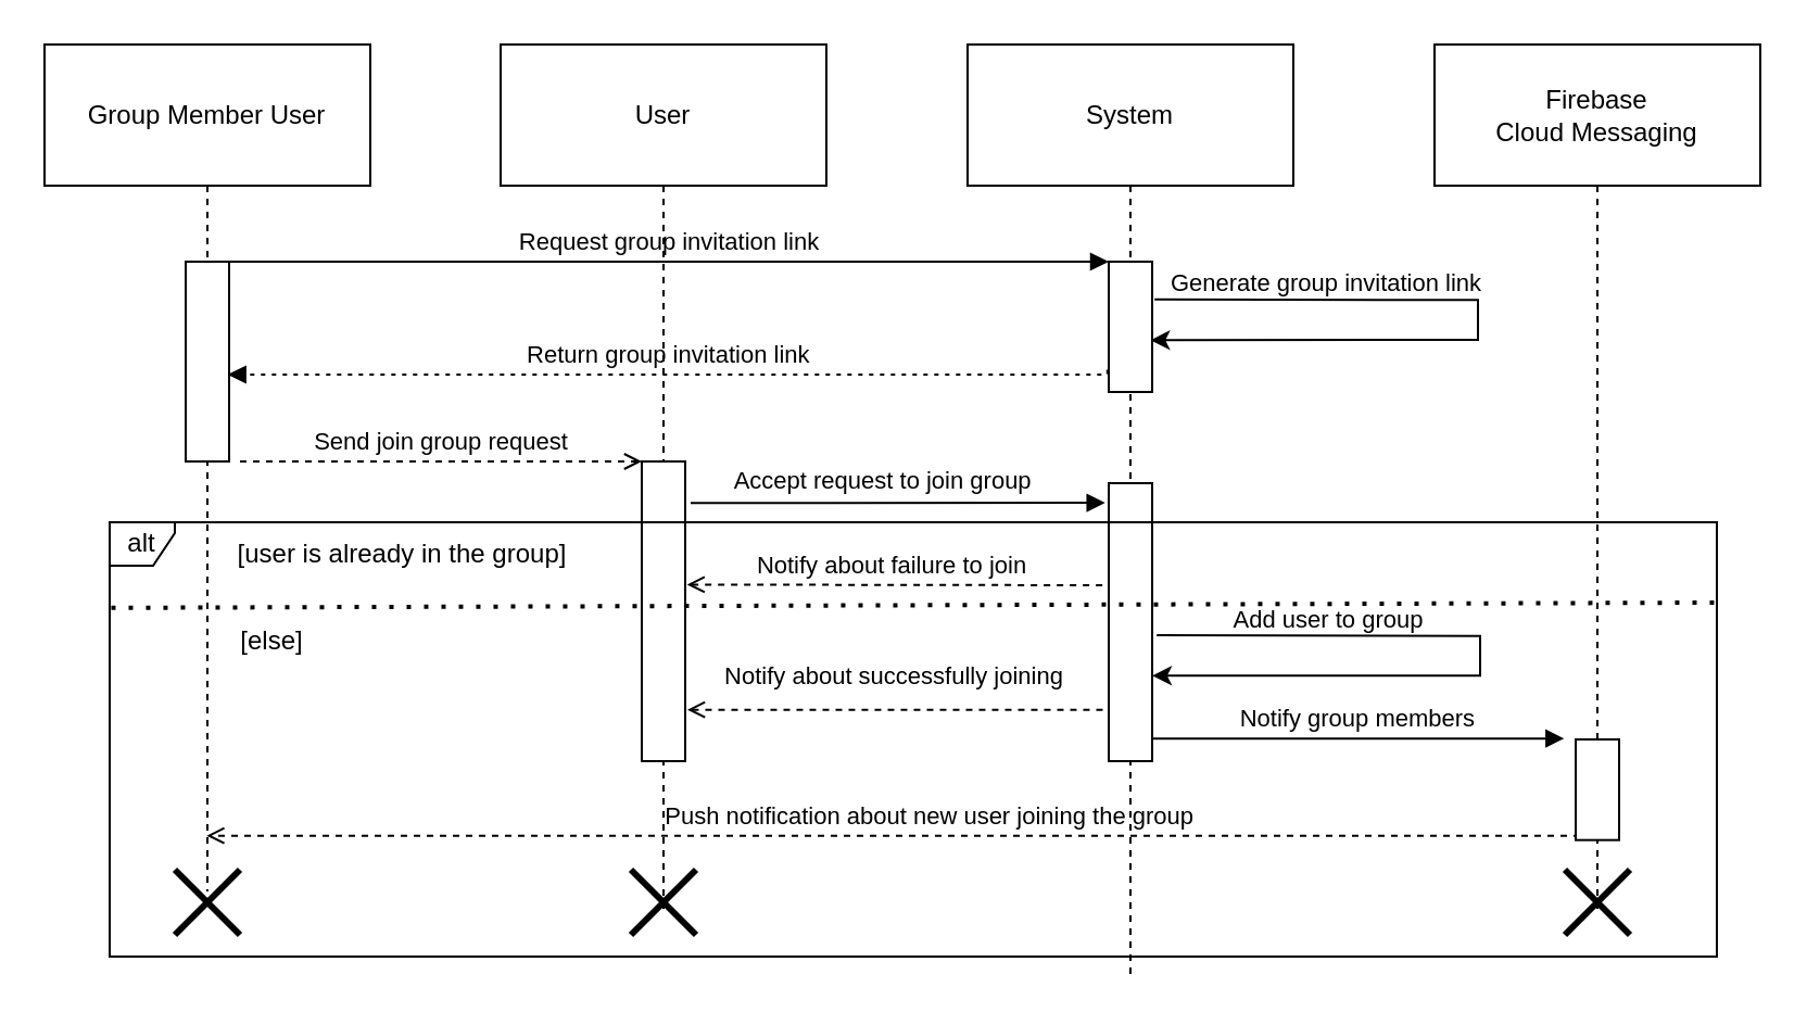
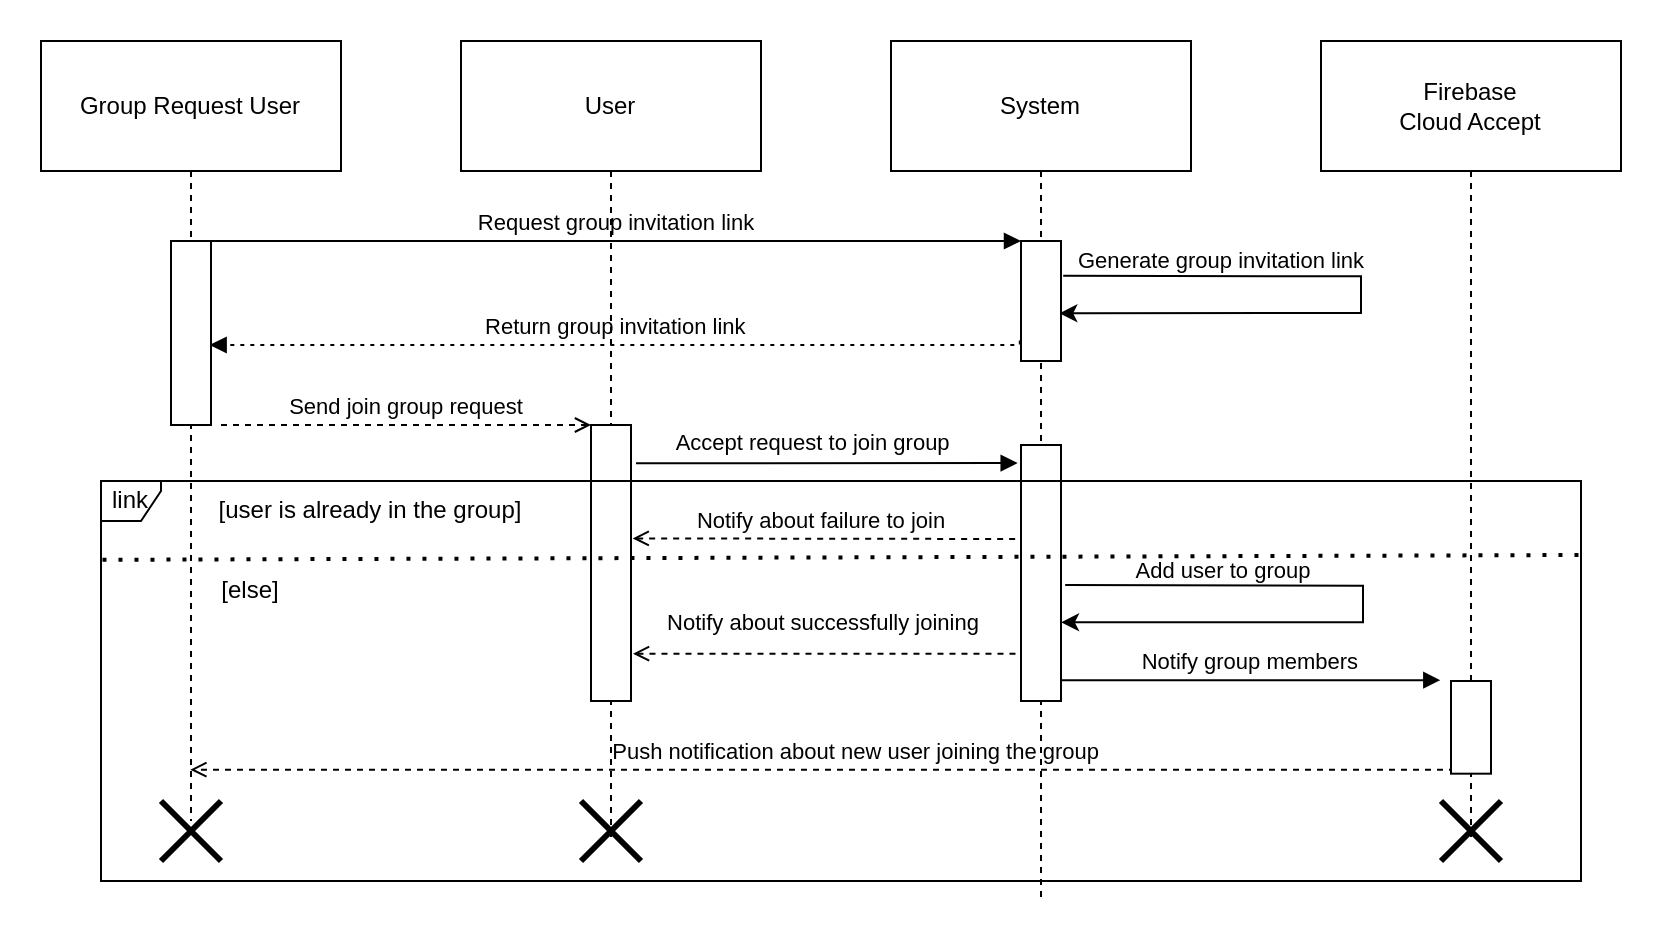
  <mxCell id="0" />
  <mxCell id="1" parent="0" />
  <mxCell id="2" value="User" style="shape=umlLifeline;perimeter=lifelinePerimeter;whiteSpace=wrap;container=1;dropTarget=0;collapsible=0;recursiveResize=0;outlineConnect=0;portConstraint=eastwest;newEdgeStyle={&quot;edgeStyle&quot;:&quot;elbowEdgeStyle&quot;,&quot;elbow&quot;:&quot;vertical&quot;,&quot;curved&quot;:0,&quot;rounded&quot;:0};size=65;movable=1;resizable=1;rotatable=1;deletable=1;editable=1;locked=0;connectable=1;" parent="1" vertex="1"><mxGeometry width="150" height="400" as="geometry" x="230" y="20" /></mxCell>
  <mxCell id="3" value="" style="rounded=0;whiteSpace=wrap;html=1;fillColor=default;" parent="1" vertex="1"><mxGeometry x="295" y="212" width="20" height="138" as="geometry" /></mxCell>
  <mxCell id="4" value="System" style="shape=umlLifeline;perimeter=lifelinePerimeter;whiteSpace=wrap;container=1;dropTarget=0;collapsible=0;recursiveResize=0;outlineConnect=0;portConstraint=eastwest;newEdgeStyle={&quot;edgeStyle&quot;:&quot;elbowEdgeStyle&quot;,&quot;elbow&quot;:&quot;vertical&quot;,&quot;curved&quot;:0,&quot;rounded&quot;:0};size=65;movable=1;resizable=1;rotatable=1;deletable=1;editable=1;locked=0;connectable=1;" parent="1" vertex="1"><mxGeometry x="445" width="150" height="430" as="geometry" y="20" /></mxCell>
- <mxCell id="5" value="Firebase&#10;Cloud Messaging" style="shape=umlLifeline;perimeter=lifelinePerimeter;whiteSpace=wrap;container=1;dropTarget=0;collapsible=0;recursiveResize=0;outlineConnect=0;portConstraint=eastwest;newEdgeStyle={&quot;edgeStyle&quot;:&quot;elbowEdgeStyle&quot;,&quot;elbow&quot;:&quot;vertical&quot;,&quot;curved&quot;:0,&quot;rounded&quot;:0};size=65;" parent="1" vertex="1"><mxGeometry x="660" width="150" height="400" as="geometry" y="20" /></mxCell>
+ <mxCell id="5" value="Firebase&#10;Cloud Accept" style="shape=umlLifeline;perimeter=lifelinePerimeter;whiteSpace=wrap;container=1;dropTarget=0;collapsible=0;recursiveResize=0;outlineConnect=0;portConstraint=eastwest;newEdgeStyle={&quot;edgeStyle&quot;:&quot;elbowEdgeStyle&quot;,&quot;elbow&quot;:&quot;vertical&quot;,&quot;curved&quot;:0,&quot;rounded&quot;:0};size=65;" parent="1" vertex="1"><mxGeometry x="660" width="150" height="400" as="geometry" y="20" /></mxCell>
  <mxCell id="6" value="Accept request to join group" style="verticalAlign=bottom;edgeStyle=elbowEdgeStyle;elbow=vertical;curved=0;rounded=0;endArrow=block;exitX=1.125;exitY=0.139;exitDx=0;exitDy=0;exitPerimeter=0;entryX=-0.083;entryY=0.071;entryDx=0;entryDy=0;entryPerimeter=0;labelBackgroundColor=none;" parent="1" source="3" target="11" edge="1"><mxGeometry x="-0.066" y="1" relative="1" as="geometry"><Array as="points" /><mxPoint x="304.5" y="232" as="sourcePoint" /><mxPoint x="440" y="220" as="targetPoint" /><mxPoint as="offset" /></mxGeometry></mxCell>
  <mxCell id="7" value="Notify group members" style="verticalAlign=bottom;edgeStyle=elbowEdgeStyle;elbow=vertical;curved=0;rounded=0;endArrow=block;entryX=-0.086;entryY=0.079;entryDx=0;entryDy=0;entryPerimeter=0;exitX=1.181;exitY=0.915;exitDx=0;exitDy=0;exitPerimeter=0;labelBackgroundColor=none;" parent="1" edge="1"><mxGeometry relative="1" as="geometry"><Array as="points"><mxPoint x="666.38" y="339.58" /></Array><mxPoint x="530" y="339.63" as="sourcePoint" /><mxPoint x="719.66" y="340.32" as="targetPoint" /></mxGeometry></mxCell>
  <mxCell id="8" value="           Push notification about new user joining the group" style="verticalAlign=bottom;edgeStyle=elbowEdgeStyle;elbow=vertical;curved=0;rounded=0;dashed=1;endArrow=open;endFill=0;exitX=0;exitY=1;exitDx=0;exitDy=0;labelBackgroundColor=none;" parent="1" source="14" edge="1"><mxGeometry relative="1" as="geometry"><Array as="points"><mxPoint x="566" y="384.34" /></Array><mxPoint x="802.5" y="384.34" as="sourcePoint" /><mxPoint x="94.667" y="384.34" as="targetPoint" /></mxGeometry></mxCell>
- <mxCell id="9" value="Group Member User" style="shape=umlLifeline;perimeter=lifelinePerimeter;whiteSpace=wrap;container=1;dropTarget=0;collapsible=0;recursiveResize=0;outlineConnect=0;portConstraint=eastwest;newEdgeStyle={&quot;edgeStyle&quot;:&quot;elbowEdgeStyle&quot;,&quot;elbow&quot;:&quot;vertical&quot;,&quot;curved&quot;:0,&quot;rounded&quot;:0};size=65;" parent="1" vertex="1"><mxGeometry x="20" width="150" height="390" as="geometry" y="20" /></mxCell>
+ <mxCell id="9" value="Group Request User" style="shape=umlLifeline;perimeter=lifelinePerimeter;whiteSpace=wrap;container=1;dropTarget=0;collapsible=0;recursiveResize=0;outlineConnect=0;portConstraint=eastwest;newEdgeStyle={&quot;edgeStyle&quot;:&quot;elbowEdgeStyle&quot;,&quot;elbow&quot;:&quot;vertical&quot;,&quot;curved&quot;:0,&quot;rounded&quot;:0};size=65;" parent="1" vertex="1"><mxGeometry x="20" width="150" height="390" as="geometry" y="20" /></mxCell>
  <mxCell id="10" value="Send join group request" style="verticalAlign=bottom;edgeStyle=elbowEdgeStyle;elbow=vertical;curved=0;rounded=0;endArrow=open;endFill=0;dashed=1;entryX=0;entryY=0;entryDx=0;entryDy=0;labelBackgroundColor=none;" parent="1" target="3" edge="1"><mxGeometry relative="1" as="geometry"><Array as="points"><mxPoint x="206.5" y="212" /></Array><mxPoint x="110" y="212" as="sourcePoint" /><mxPoint x="290" y="212" as="targetPoint" /></mxGeometry></mxCell>
  <mxCell id="11" value="" style="rounded=0;whiteSpace=wrap;html=1;fillColor=default;" parent="1" vertex="1"><mxGeometry x="510" y="222" width="20" height="128" as="geometry" /></mxCell>
  <mxCell id="12" value="Return group invitation link" style="verticalAlign=bottom;edgeStyle=elbowEdgeStyle;elbow=vertical;curved=0;rounded=0;dashed=1;dashPattern=2 3;endArrow=block;exitX=-0.03;exitY=0.829;exitDx=0;exitDy=0;exitPerimeter=0;labelBackgroundColor=none;" parent="1" source="30" edge="1"><mxGeometry relative="1" as="geometry"><Array as="points"><mxPoint x="281.5" y="172" /></Array><mxPoint x="518" y="172" as="sourcePoint" /><mxPoint x="104.324" y="172" as="targetPoint" /></mxGeometry></mxCell>
  <mxCell id="13" value="Request group invitation link" style="verticalAlign=bottom;edgeStyle=elbowEdgeStyle;elbow=vertical;curved=0;rounded=0;endArrow=block;exitX=1;exitY=0;exitDx=0;exitDy=0;entryX=0;entryY=0;entryDx=0;entryDy=0;labelBackgroundColor=none;" parent="1" source="15" target="30" edge="1"><mxGeometry relative="1" as="geometry"><Array as="points" /><mxPoint x="100" y="130" as="sourcePoint" /><mxPoint x="450" y="120" as="targetPoint" /></mxGeometry></mxCell>
  <mxCell id="14" value="" style="rounded=0;whiteSpace=wrap;html=1;fillColor=default;" parent="1" vertex="1"><mxGeometry x="725" y="340" width="20" height="46.34" as="geometry" /></mxCell>
  <mxCell id="15" value="" style="rounded=0;whiteSpace=wrap;html=1;fillColor=default;" parent="1" vertex="1"><mxGeometry x="85" y="120" width="20" height="92" as="geometry" /></mxCell>
  <mxCell id="16" value="" style="endArrow=classic;html=1;rounded=0;entryX=0.958;entryY=0.603;entryDx=0;entryDy=0;exitX=1.055;exitY=0.336;exitDx=0;exitDy=0;exitPerimeter=0;entryPerimeter=0;" parent="1" target="30" edge="1"><mxGeometry width="50" height="50" relative="1" as="geometry"><mxPoint x="531.1" y="137.33" as="sourcePoint" /><mxPoint x="530" y="162.17" as="targetPoint" /><Array as="points"><mxPoint x="680" y="137.67" /><mxPoint x="680" y="156" /></Array></mxGeometry></mxCell>
  <mxCell id="17" value="Generate group invitation link" style="edgeLabel;html=1;align=center;verticalAlign=middle;resizable=0;points=[];labelBackgroundColor=none;" parent="16" vertex="1" connectable="0"><mxGeometry x="-0.5" y="-3" relative="1" as="geometry"><mxPoint x="-2" y="-11" as="offset" /></mxGeometry></mxCell>
  <mxCell id="18" value="" style="endArrow=classic;html=1;rounded=0;entryX=0.958;entryY=0.603;entryDx=0;entryDy=0;exitX=1.055;exitY=0.336;exitDx=0;exitDy=0;exitPerimeter=0;entryPerimeter=0;" parent="1" edge="1"><mxGeometry width="50" height="50" relative="1" as="geometry"><mxPoint x="532.1" y="292" as="sourcePoint" /><mxPoint x="530" y="310.67" as="targetPoint" /><Array as="points"><mxPoint x="681" y="292.34" /><mxPoint x="681" y="310.67" /></Array></mxGeometry></mxCell>
  <mxCell id="19" value="Add user to group" style="edgeLabel;html=1;align=center;verticalAlign=middle;resizable=0;points=[];labelBackgroundColor=none;" parent="18" vertex="1" connectable="0"><mxGeometry x="-0.5" y="-3" relative="1" as="geometry"><mxPoint x="-2" y="-11" as="offset" /></mxGeometry></mxCell>
  <mxCell id="20" value="[user is already in the group]" style="text;html=1;align=center;verticalAlign=middle;whiteSpace=wrap;rounded=0;" parent="1" vertex="1"><mxGeometry x="100" y="240" width="170" height="30" as="geometry" /></mxCell>
  <mxCell id="21" value="" style="endArrow=none;dashed=1;html=1;rounded=0;exitX=1.042;exitY=0.411;exitDx=0;exitDy=0;exitPerimeter=0;startArrow=open;startFill=0;" parent="1" source="3" edge="1"><mxGeometry width="50" height="50" relative="1" as="geometry"><mxPoint x="420" y="240" as="sourcePoint" /><mxPoint x="510" y="269" as="targetPoint" /></mxGeometry></mxCell>
  <mxCell id="22" value="Notify about failure to join" style="edgeLabel;html=1;align=center;verticalAlign=middle;resizable=0;points=[];labelBackgroundColor=none;" parent="21" vertex="1" connectable="0"><mxGeometry x="0.039" y="-1" relative="1" as="geometry"><mxPoint x="-7" y="-10" as="offset" /></mxGeometry></mxCell>
  <mxCell id="23" value="" style="endArrow=none;dashed=1;html=1;rounded=0;entryX=0;entryY=0.395;entryDx=0;entryDy=0;entryPerimeter=0;exitX=1.042;exitY=0.411;exitDx=0;exitDy=0;exitPerimeter=0;startArrow=open;startFill=0;" parent="1" edge="1"><mxGeometry width="50" height="50" relative="1" as="geometry"><mxPoint x="316" y="326.34" as="sourcePoint" /><mxPoint x="510" y="326.34" as="targetPoint" /></mxGeometry></mxCell>
  <mxCell id="24" value="Notify about successfully joining" style="edgeLabel;html=1;align=center;verticalAlign=middle;resizable=0;points=[];labelBackgroundColor=none;" parent="23" vertex="1" connectable="0"><mxGeometry x="-0.031" y="5" relative="1" as="geometry"><mxPoint y="-11" as="offset" /></mxGeometry></mxCell>
  <mxCell id="25" value="" style="endArrow=none;dashed=1;html=1;dashPattern=1 3;strokeWidth=2;rounded=0;entryX=0.999;entryY=0.185;entryDx=0;entryDy=0;entryPerimeter=0;exitX=0.001;exitY=0.197;exitDx=0;exitDy=0;exitPerimeter=0;" parent="1" source="31" target="31" edge="1"><mxGeometry width="50" height="50" relative="1" as="geometry"><mxPoint x="420" y="240" as="sourcePoint" /><mxPoint x="470" y="190" as="targetPoint" /></mxGeometry></mxCell>
  <mxCell id="26" value="[else]" style="text;html=1;align=center;verticalAlign=middle;whiteSpace=wrap;rounded=0;" parent="1" vertex="1"><mxGeometry x="40" y="280" width="170" height="30" as="geometry" /></mxCell>
  <mxCell id="27" value="" style="shape=umlDestroy;whiteSpace=wrap;html=1;strokeWidth=3;targetShapes=umlLifeline;" parent="1" vertex="1"><mxGeometry x="80" y="400" width="30" height="30" as="geometry" /></mxCell>
  <mxCell id="28" value="" style="shape=umlDestroy;whiteSpace=wrap;html=1;strokeWidth=3;targetShapes=umlLifeline;" parent="1" vertex="1"><mxGeometry x="290" y="400" width="30" height="30" as="geometry" /></mxCell>
  <mxCell id="29" value="" style="shape=umlDestroy;whiteSpace=wrap;html=1;strokeWidth=3;targetShapes=umlLifeline;" parent="1" vertex="1"><mxGeometry x="720" y="400" width="30" height="30" as="geometry" /></mxCell>
  <mxCell id="30" value="" style="rounded=0;whiteSpace=wrap;html=1;fillColor=default;" parent="1" vertex="1"><mxGeometry x="510" y="120" width="20" height="60" as="geometry" /></mxCell>
- <mxCell id="31" value="alt" style="shape=umlFrame;whiteSpace=wrap;html=1;pointerEvents=0;width=30;height=20;" parent="1" vertex="1"><mxGeometry x="50" y="240" width="740" height="200" as="geometry" /></mxCell>
+ <mxCell id="31" value="link" style="shape=umlFrame;whiteSpace=wrap;html=1;pointerEvents=0;width=30;height=20;" parent="1" vertex="1"><mxGeometry x="50" y="240" width="740" height="200" as="geometry" /></mxCell>
